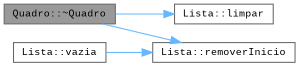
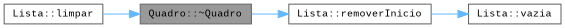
  digraph {
    fontname="Liberation Mono"
    rankdir=LR
    node [color=grey40 fillcolor=white fontname="Liberation Mono" fontsize=10 shape=box style=filled]
    edge [color=steelblue1 fontname="Liberation Mono" fontsize=10 labelfontname=Helvetica labelfontsize=10 style=solid]
    n1 [color=gray40 fillcolor=grey60 fontcolor=black height=0.2 label="Quadro::~Quadro" width=0.4]
    n2 [height=0.2 label="Lista::limpar" width=0.4]
    n3 [height=0.2 label="Lista::removerInicio" width=0.4]
    n4 [height=0.2 label="Lista::vazia" width=0.4]
-   n1 -> n2
+   n2 -> n1
    n1 -> n3
-   n4 -> n3
+   n3 -> n4
  }
